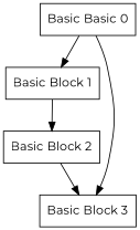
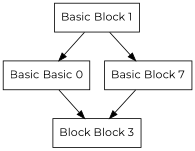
  digraph {
    fontname=Montserrat
    node [fontname=Montserrat shape=box]
    edge [fontname=Montserrat]
    n1 [label="Basic Basic 0"]
    "Basic Block 1"
-   "Basic Block 3"
-   "Basic Block 2"
-   n1 -> "Basic Block 1"
+   "Basic Block 3" [label="Block Block 3"]
+   "Basic Block 2" [label="Basic Block 7"]
+   "Basic Block 1" -> n1
    n1 -> "Basic Block 3"
    "Basic Block 1" -> "Basic Block 2"
    "Basic Block 2" -> "Basic Block 3"
  }
